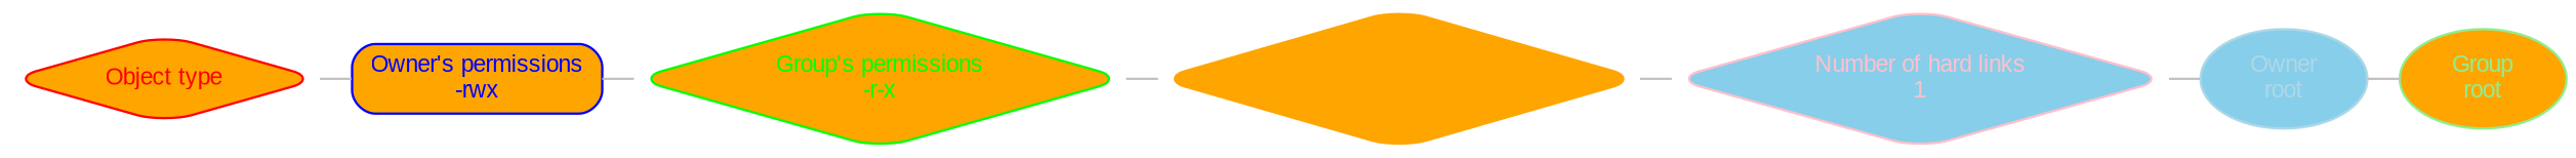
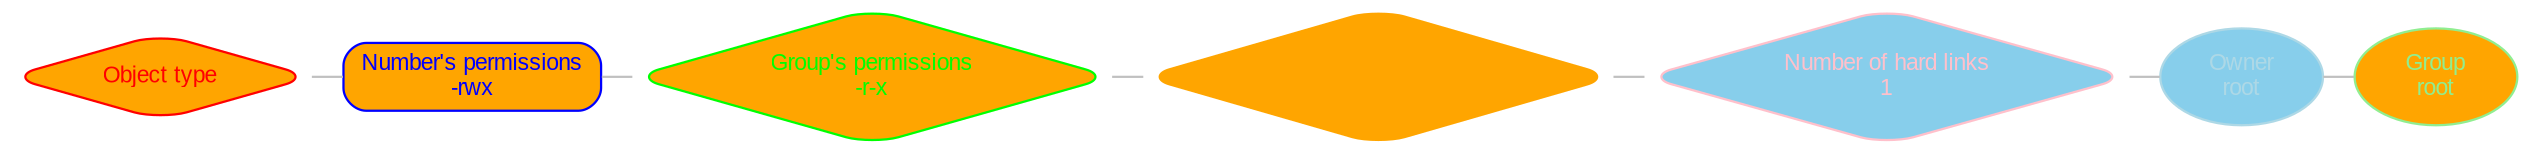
  digraph {
    compound=true
    nodesep=0.1
    rankdir=LR
    ranksep=0.2
    splines=false
    node [fontname=Arial fontsize=10 shape=diamond style="rounded,filled" fillcolor=orange]
    edge [arrowhead=none color=gray]
    n1 [color=red fontcolor=red height=0.3 label="Object type" width=1]
-   n2 [color=blue fontcolor=blue height=0.3 label="Owner's permissions\n-rwx" shape=box width=1]
+   n2 [color=blue fontcolor=blue height=0.3 label="Number's permissions\n-rwx" shape=box width=1]
    n3 [color=green fontcolor=green height=0.3 label="Group's permissions\n-r-x" width=1]
    n4 [color=orange fontcolor=orange height=0.3 label="Others' permissions\nr--" width=1]
    n5 [color=pink fontcolor=pink height=0.3 label="Number of hard links\n1" width=1 fillcolor=skyblue]
    n6 [color=lightblue fontcolor=lightblue height=0.3 label="Owner\nroot" shape=ellipse width=1 fillcolor=skyblue]
    n7 [color=lightgreen fontcolor=lightgreen height=0.3 label="Group\nroot" shape=ellipse width=1]
    n1 -> n2
    n2 -> n3
    n3 -> n4
    n4 -> n5
    n5 -> n6
    n6 -> n7
  }
